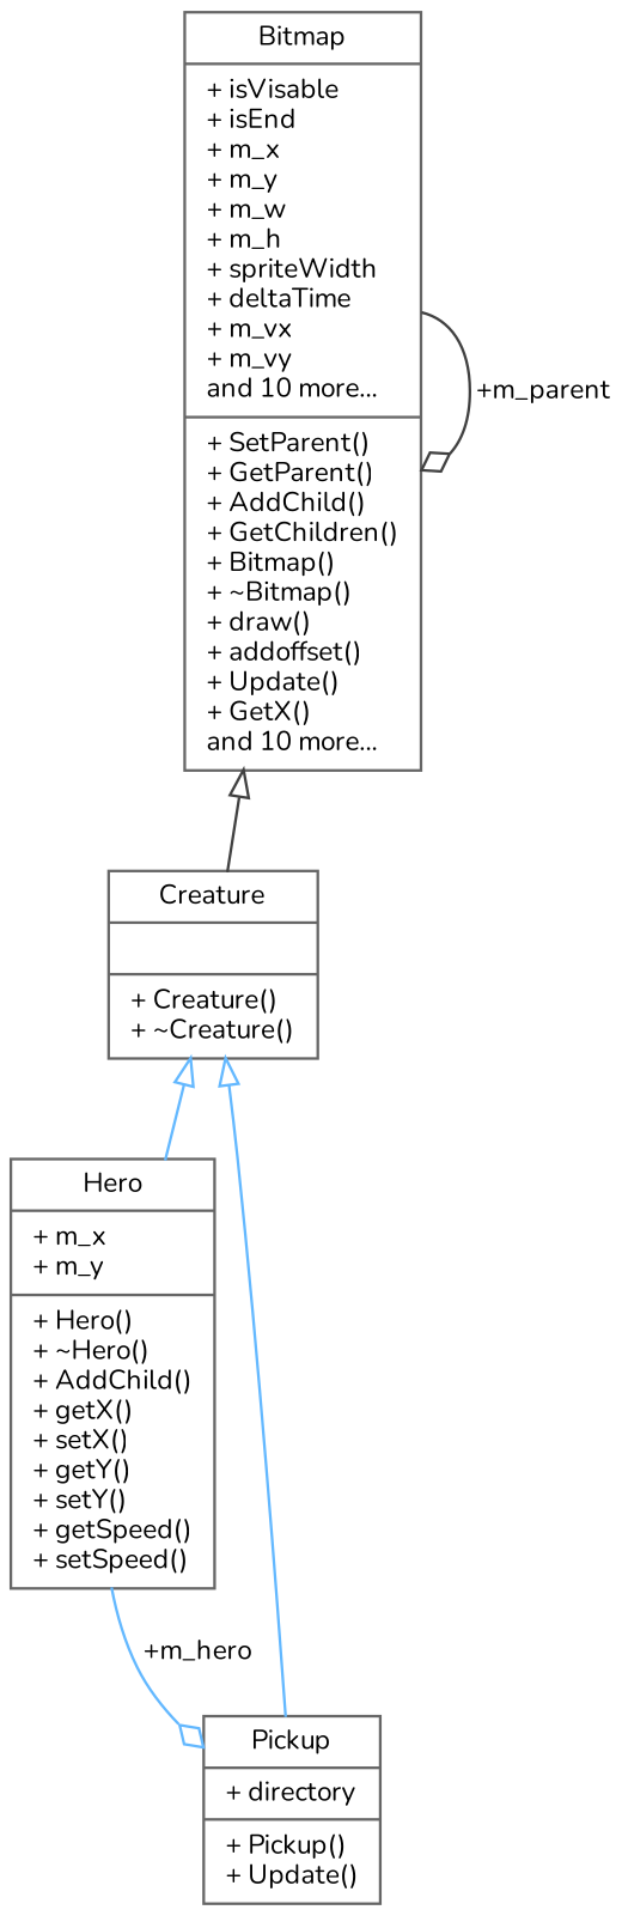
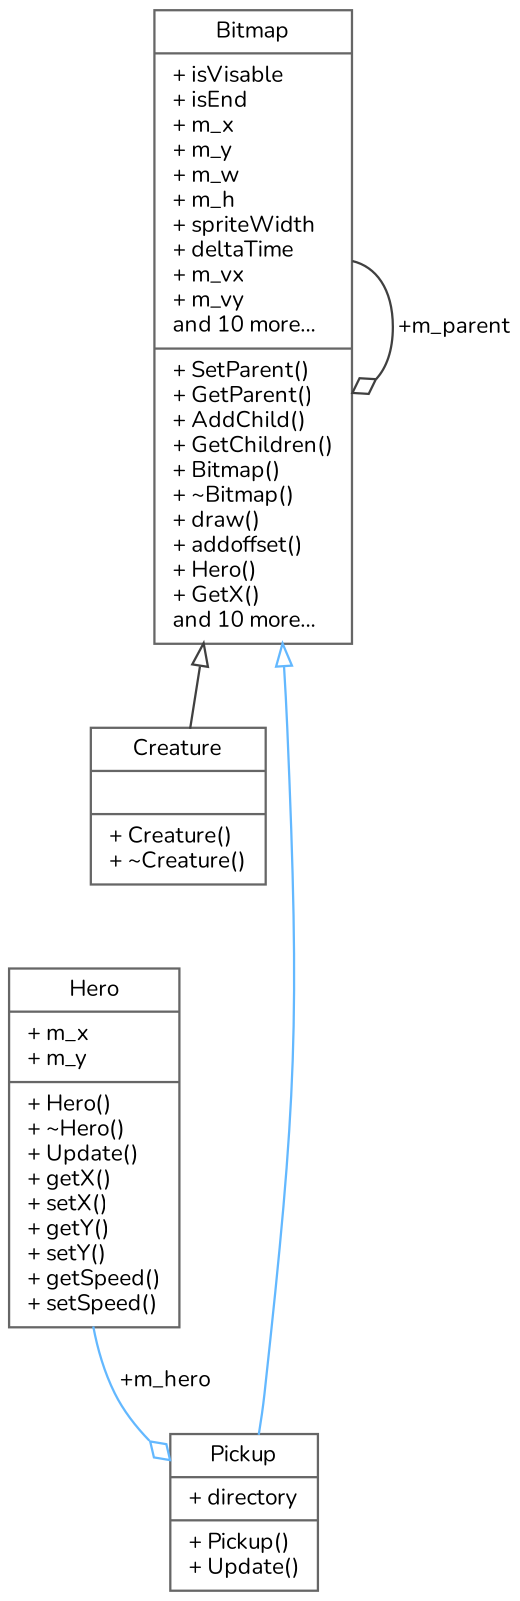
  digraph {
    fontname=Nunito
    node [color=gray40 fillcolor=white fontname=Nunito fontsize=10 shape=record style=filled]
    edge [arrowtail=onormal color=steelblue1 dir=back fontname=Nunito fontsize=10 labelfontname=Helvetica labelfontsize=10 style=solid]
    n1 [height=0.2 label="{Creature\n||+ Creature()\l+ ~Creature()\l}" width=0.4]
-   n2 [height=0.2 label="{Hero\n|+ m_x\l+ m_y\l|+ Hero()\l+ ~Hero()\l+ AddChild()\l+ getX()\l+ setX()\l+ getY()\l+ setY()\l+ getSpeed()\l+ setSpeed()\l}" width=0.4]
+   n2 [height=0.2 label="{Hero\n|+ m_x\l+ m_y\l|+ Hero()\l+ ~Hero()\l+ Update()\l+ getX()\l+ setX()\l+ getY()\l+ setY()\l+ getSpeed()\l+ setSpeed()\l}" width=0.4]
    n3 [height=0.2 label="{Pickup\n|+ directory\l|+ Pickup()\l+ Update()\l}" width=0.4]
-   n4 [height=0.2 label="{Bitmap\n|+ isVisable\l+ isEnd\l+ m_x\l+ m_y\l+ m_w\l+ m_h\l+ spriteWidth\l+ deltaTime\l+ m_vx\l+ m_vy\land 10 more...\l|+ SetParent()\l+ GetParent()\l+ AddChild()\l+ GetChildren()\l+ Bitmap()\l+ ~Bitmap()\l+ draw()\l+ addoffset()\l+ Update()\l+ GetX()\land 10 more...\l}" width=0.4]
-   n1 -> n2
+   n4 [height=0.2 label="{Bitmap\n|+ isVisable\l+ isEnd\l+ m_x\l+ m_y\l+ m_w\l+ m_h\l+ spriteWidth\l+ deltaTime\l+ m_vx\l+ m_vy\land 10 more...\l|+ SetParent()\l+ GetParent()\l+ AddChild()\l+ GetChildren()\l+ Bitmap()\l+ ~Bitmap()\l+ draw()\l+ addoffset()\l+ Hero()\l+ GetX()\land 10 more...\l}" width=0.4]
    n2 -> n3 [arrowhead=odiamond label=" +m_hero" arrowtail="" dir=""]
    n4 -> n1 [color=grey25]
-   n1 -> n3
+   n4 -> n3
    n4 -> n4 [arrowhead=odiamond color=grey25 label=" +m_parent" arrowtail="" dir=""]
  }
